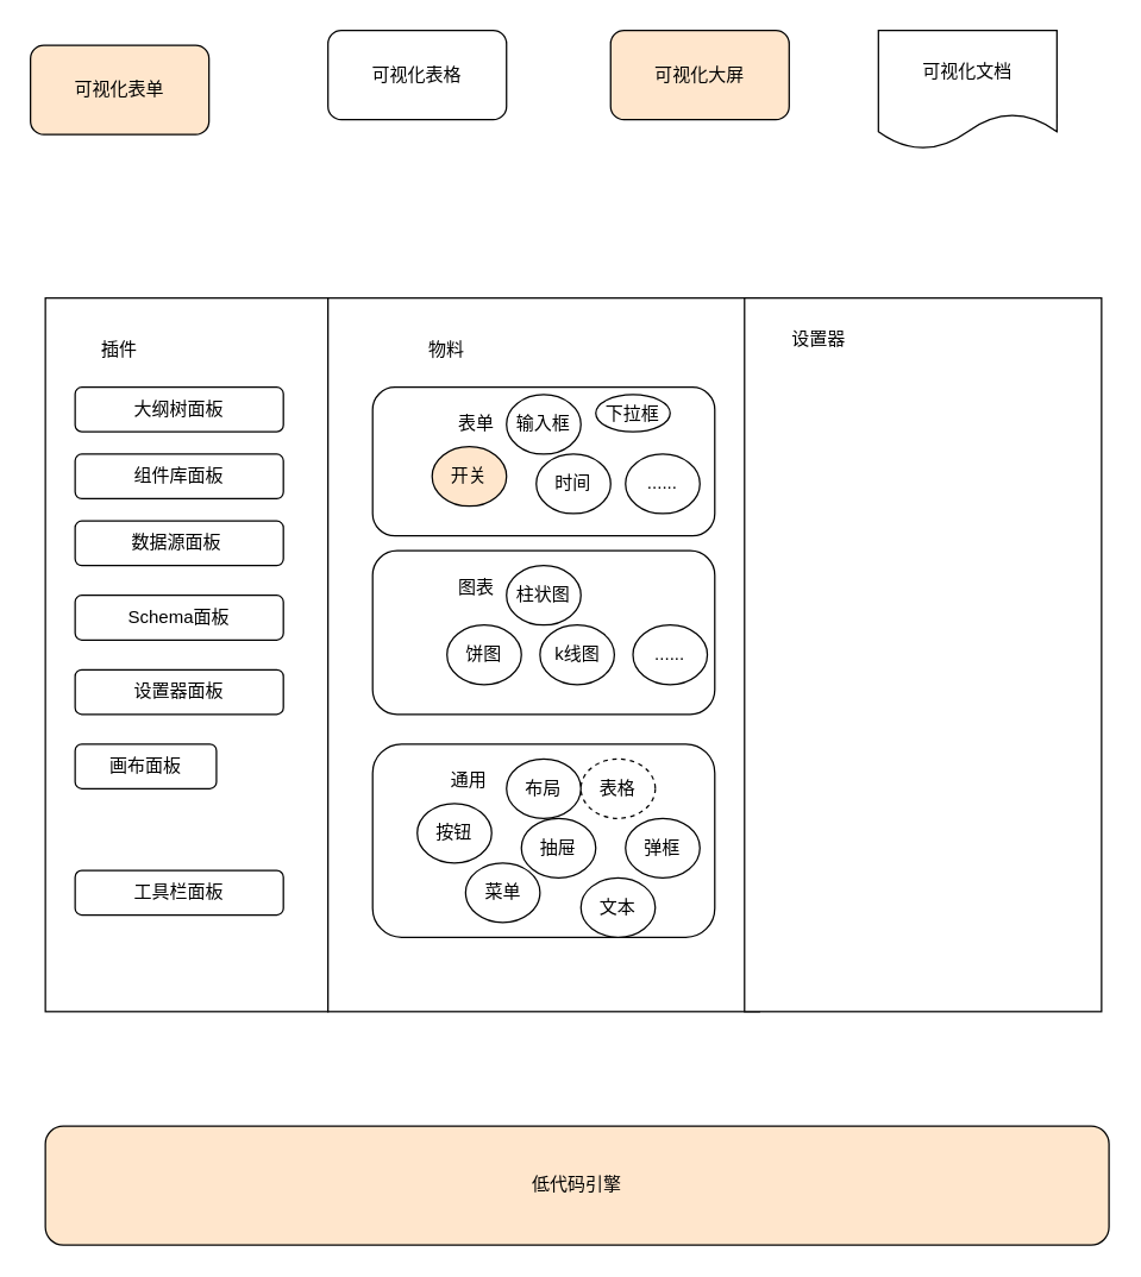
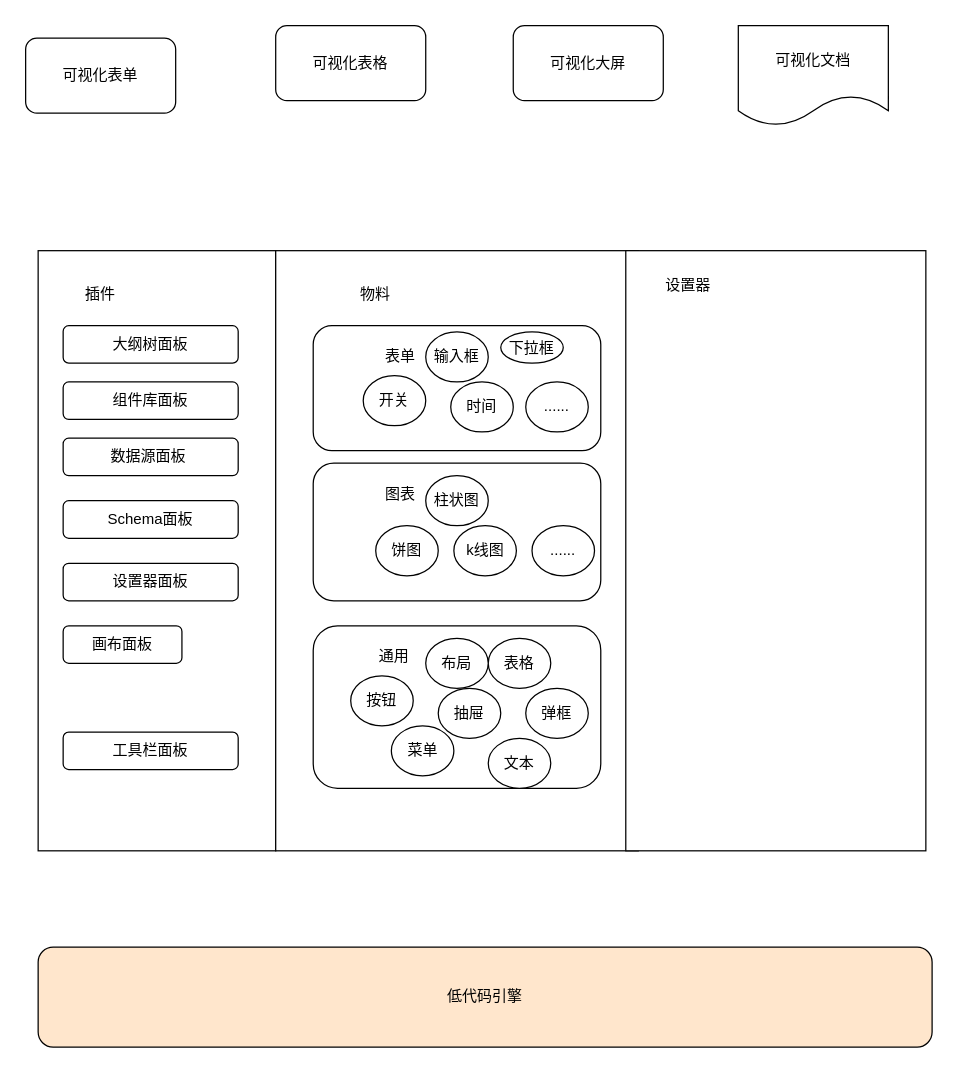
  <mxCell id="0" />
  <mxCell id="1" parent="0" />
  <mxCell id="2" value="低代码引擎" style="rounded=1;whiteSpace=wrap;html=1;fillColor=#ffe6cc;" vertex="1" parent="1"><mxGeometry x="30" y="757" width="715" height="80" as="geometry" /></mxCell>
- <mxCell id="3" value="可视化表单" style="rounded=1;whiteSpace=wrap;html=1;fillColor=#ffe6cc;" vertex="1" parent="1"><mxGeometry x="20" y="30" width="120" height="60" as="geometry" /></mxCell>
+ <mxCell id="3" value="可视化表单" style="rounded=1;whiteSpace=wrap;html=1;" vertex="1" parent="1"><mxGeometry x="20" y="30" width="120" height="60" as="geometry" /></mxCell>
  <mxCell id="4" value="可视化表格" style="rounded=1;whiteSpace=wrap;html=1;" vertex="1" parent="1"><mxGeometry x="220" y="20" width="120" height="60" as="geometry" /></mxCell>
- <mxCell id="5" value="可视化大屏" style="rounded=1;whiteSpace=wrap;html=1;fillColor=#ffe6cc;" vertex="1" parent="1"><mxGeometry x="410" y="20" width="120" height="60" as="geometry" /></mxCell>
+ <mxCell id="5" value="可视化大屏" style="rounded=1;whiteSpace=wrap;html=1;" vertex="1" parent="1"><mxGeometry x="410" y="20" width="120" height="60" as="geometry" /></mxCell>
  <mxCell id="6" value="可视化文档" style="shape=document;whiteSpace=wrap;html=1;boundedLbl=1;" vertex="1" parent="1"><mxGeometry x="590" y="20" width="120" height="80" as="geometry" /></mxCell>
  <mxCell id="7" value="" style="rounded=0;whiteSpace=wrap;html=1;" vertex="1" parent="1"><mxGeometry x="30" y="200" width="190" height="480" as="geometry" /></mxCell>
  <mxCell id="8" value="" style="rounded=0;whiteSpace=wrap;html=1;" vertex="1" parent="1"><mxGeometry x="220" y="200" width="290" height="480" as="geometry" /></mxCell>
  <mxCell id="9" value="" style="rounded=0;whiteSpace=wrap;html=1;" vertex="1" parent="1"><mxGeometry x="500" y="200" width="240" height="480" as="geometry" /></mxCell>
  <mxCell id="10" value="物料" style="text;html=1;strokeColor=none;fillColor=none;align=center;verticalAlign=middle;whiteSpace=wrap;rounded=0;" vertex="1" parent="1"><mxGeometry x="270" y="220" width="60" height="30" as="geometry" /></mxCell>
  <mxCell id="11" value="插件" style="text;html=1;strokeColor=none;fillColor=none;align=center;verticalAlign=middle;whiteSpace=wrap;rounded=0;" vertex="1" parent="1"><mxGeometry x="50" y="220" width="60" height="30" as="geometry" /></mxCell>
  <mxCell id="12" value="设置器" style="text;html=1;strokeColor=none;fillColor=none;align=center;verticalAlign=middle;whiteSpace=wrap;rounded=0;" vertex="1" parent="1"><mxGeometry x="520" y="212.5" width="60" height="30" as="geometry" /></mxCell>
  <mxCell id="13" value="" style="rounded=1;whiteSpace=wrap;html=1;" vertex="1" parent="1"><mxGeometry x="250" y="260" width="230" height="100" as="geometry" /></mxCell>
  <mxCell id="14" value="" style="rounded=1;whiteSpace=wrap;html=1;" vertex="1" parent="1"><mxGeometry x="250" y="370" width="230" height="110" as="geometry" /></mxCell>
  <mxCell id="15" value="" style="rounded=1;whiteSpace=wrap;html=1;" vertex="1" parent="1"><mxGeometry x="250" y="500" width="230" height="130" as="geometry" /></mxCell>
  <mxCell id="16" value="表单" style="text;html=1;strokeColor=none;fillColor=none;align=center;verticalAlign=middle;whiteSpace=wrap;rounded=0;" vertex="1" parent="1"><mxGeometry x="290" y="270" width="60" height="30" as="geometry" /></mxCell>
  <mxCell id="17" value="图表" style="text;html=1;strokeColor=none;fillColor=none;align=center;verticalAlign=middle;whiteSpace=wrap;rounded=0;" vertex="1" parent="1"><mxGeometry x="290" y="380" width="60" height="30" as="geometry" /></mxCell>
  <mxCell id="18" value="柱状图" style="ellipse;whiteSpace=wrap;html=1;" vertex="1" parent="1"><mxGeometry x="340" y="380" width="50" height="40" as="geometry" /></mxCell>
  <mxCell id="19" value="饼图" style="ellipse;whiteSpace=wrap;html=1;direction=west;" vertex="1" parent="1"><mxGeometry x="300" y="420" width="50" height="40" as="geometry" /></mxCell>
  <mxCell id="20" value="k线图" style="ellipse;whiteSpace=wrap;html=1;" vertex="1" parent="1"><mxGeometry x="362.5" y="420" width="50" height="40" as="geometry" /></mxCell>
  <mxCell id="21" value="......" style="ellipse;whiteSpace=wrap;html=1;" vertex="1" parent="1"><mxGeometry x="425" y="420" width="50" height="40" as="geometry" /></mxCell>
  <mxCell id="22" value="输入框" style="ellipse;whiteSpace=wrap;html=1;" vertex="1" parent="1"><mxGeometry x="340" y="265" width="50" height="40" as="geometry" /></mxCell>
  <mxCell id="23" value="下拉框" style="ellipse;whiteSpace=wrap;html=1;" vertex="1" parent="1"><mxGeometry x="400" y="265" width="50" height="25" as="geometry" /></mxCell>
- <mxCell id="24" value="开关" style="ellipse;whiteSpace=wrap;html=1;fillColor=#ffe6cc;" vertex="1" parent="1"><mxGeometry x="290" y="300" width="50" height="40" as="geometry" /></mxCell>
+ <mxCell id="24" value="开关" style="ellipse;whiteSpace=wrap;html=1;" vertex="1" parent="1"><mxGeometry x="290" y="300" width="50" height="40" as="geometry" /></mxCell>
  <mxCell id="25" value="时间" style="ellipse;whiteSpace=wrap;html=1;" vertex="1" parent="1"><mxGeometry x="360" y="305" width="50" height="40" as="geometry" /></mxCell>
  <mxCell id="26" value="......" style="ellipse;whiteSpace=wrap;html=1;" vertex="1" parent="1"><mxGeometry x="420" y="305" width="50" height="40" as="geometry" /></mxCell>
- <mxCell id="27" value="表格" style="ellipse;whiteSpace=wrap;html=1;dashed=1;" vertex="1" parent="1"><mxGeometry x="390" y="510" width="50" height="40" as="geometry" /></mxCell>
+ <mxCell id="27" value="表格" style="ellipse;whiteSpace=wrap;html=1;" vertex="1" parent="1"><mxGeometry x="390" y="510" width="50" height="40" as="geometry" /></mxCell>
  <mxCell id="28" value="按钮" style="ellipse;whiteSpace=wrap;html=1;" vertex="1" parent="1"><mxGeometry x="280" y="540" width="50" height="40" as="geometry" /></mxCell>
  <mxCell id="29" value="抽屉" style="ellipse;whiteSpace=wrap;html=1;" vertex="1" parent="1"><mxGeometry x="350" y="550" width="50" height="40" as="geometry" /></mxCell>
  <mxCell id="30" value="弹框" style="ellipse;whiteSpace=wrap;html=1;" vertex="1" parent="1"><mxGeometry x="420" y="550" width="50" height="40" as="geometry" /></mxCell>
  <mxCell id="31" value="菜单" style="ellipse;whiteSpace=wrap;html=1;" vertex="1" parent="1"><mxGeometry x="312.5" y="580" width="50" height="40" as="geometry" /></mxCell>
  <mxCell id="32" value="文本" style="ellipse;whiteSpace=wrap;html=1;" vertex="1" parent="1"><mxGeometry x="390" y="590" width="50" height="40" as="geometry" /></mxCell>
  <mxCell id="33" value="通用" style="text;html=1;strokeColor=none;fillColor=none;align=center;verticalAlign=middle;whiteSpace=wrap;rounded=0;" vertex="1" parent="1"><mxGeometry x="285" y="510" width="60" height="30" as="geometry" /></mxCell>
  <mxCell id="34" value="布局" style="ellipse;whiteSpace=wrap;html=1;" vertex="1" parent="1"><mxGeometry x="340" y="510" width="50" height="40" as="geometry" /></mxCell>
  <mxCell id="35" value="大纲树面板" style="rounded=1;whiteSpace=wrap;html=1;direction=south;" vertex="1" parent="1"><mxGeometry x="50" y="260" width="140" height="30" as="geometry" /></mxCell>
  <mxCell id="36" value="组件库面板" style="rounded=1;whiteSpace=wrap;html=1;direction=south;" vertex="1" parent="1"><mxGeometry x="50" y="305" width="140" height="30" as="geometry" /></mxCell>
  <mxCell id="37" value="数据源面板&amp;nbsp;" style="rounded=1;whiteSpace=wrap;html=1;direction=south;" vertex="1" parent="1"><mxGeometry x="50" y="350" width="140" height="30" as="geometry" /></mxCell>
  <mxCell id="38" value="Schema面板" style="rounded=1;whiteSpace=wrap;html=1;direction=south;" vertex="1" parent="1"><mxGeometry x="50" y="400" width="140" height="30" as="geometry" /></mxCell>
  <mxCell id="39" value="设置器面板" style="rounded=1;whiteSpace=wrap;html=1;direction=south;" vertex="1" parent="1"><mxGeometry x="50" y="450" width="140" height="30" as="geometry" /></mxCell>
  <mxCell id="40" value="画布面板" style="rounded=1;whiteSpace=wrap;html=1;direction=south;" vertex="1" parent="1"><mxGeometry x="50" y="500" width="95" height="30" as="geometry" /></mxCell>
  <mxCell id="41" value="工具栏面板" style="rounded=1;whiteSpace=wrap;html=1;direction=south;" vertex="1" parent="1"><mxGeometry x="50" y="585" width="140" height="30" as="geometry" /></mxCell>
